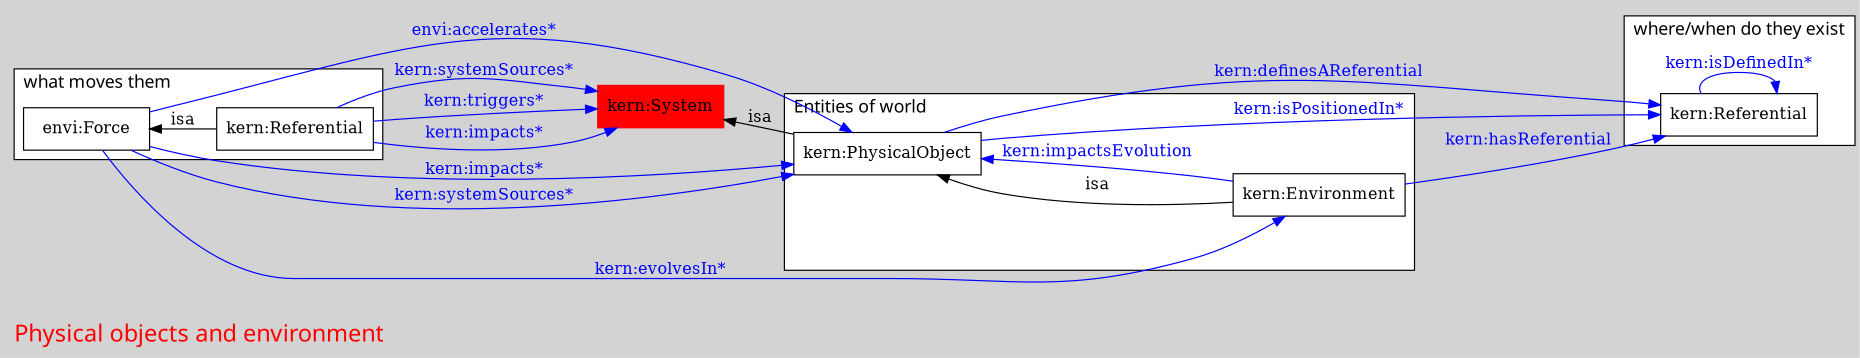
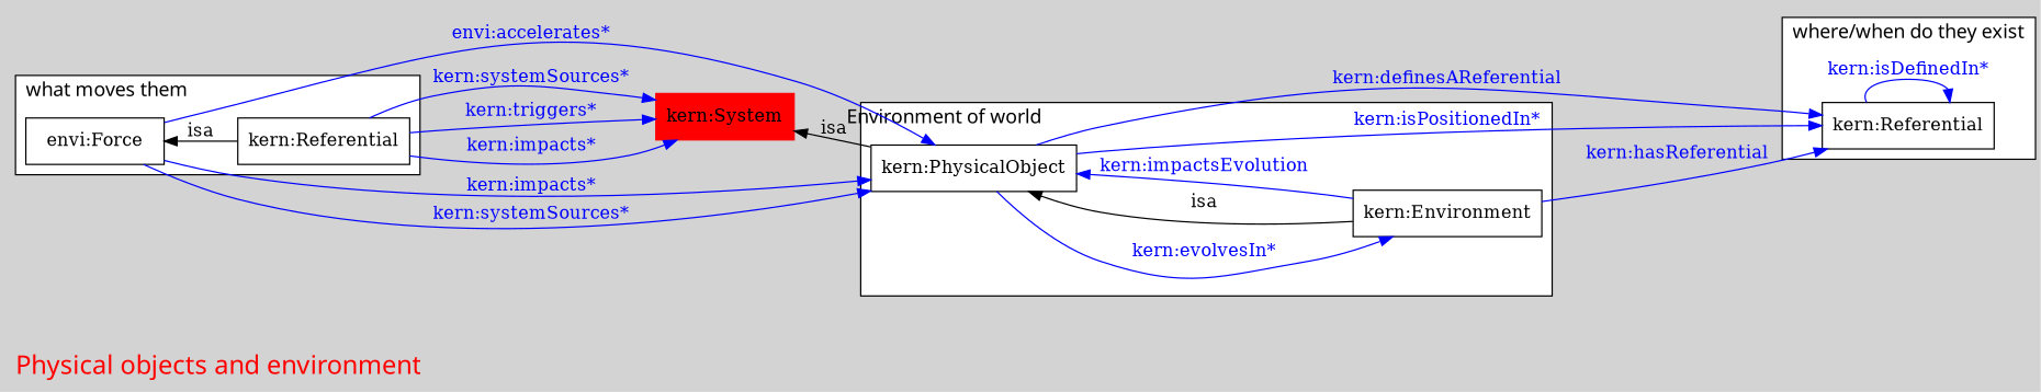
  digraph {
    bgcolor=lightgrey
    fontcolor=red
    fontname="Arial-Bold"
    fontsize=20
    label="Physical objects and environment"
    labeljust=left
    rankdir=LR
    node [color="0.0,0.0,0.0" fontcolor="0.0,0.0,0.0" shape=box]
    edge [color="0.6666667,1.0,1.0" fontcolor="0.6666667,1.0,1.0" style=filled]
    n1 [height=0.5 label="kern:PhysicalObject" width=1.8125]
    n2 [height=0.5 label="kern:Environment" width=1.6944]
    n3 [height=0.5 label="kern:Referential" width=1.4792]
    n4 [height=0.5 label="kern:Referential" width=1.4792]
    n5 [height=0.5 label="envi:Force" width=1.4792]
    n6 [color=red height=0.5 label="kern:System" style=filled width=1.4792]
    subgraph cluster_1 {
      bgcolor=white
      fontcolor=black
      fontsize=15
-     label="Entities of world"
+     label="Environment of world"
      n1
      n2
    }
    subgraph cluster_2 {
      bgcolor=white
      fontcolor=black
      fontsize=15
      label="where/when do they exist"
      n3
    }
    subgraph cluster_3 {
      bgcolor=white
      fontcolor=black
      fontsize=15
      label="what moves them"
      n4
      n5
    }
-   n5 -> n2 [label="kern:evolvesIn*"]
+   n1 -> n2 [label="kern:evolvesIn*"]
    n1 -> n2 [color="0.0,0.0,0.0" dir=back fontcolor="0.0,0.0,0.0" label=isa style=""]
    n1 -> n3 [label="kern:isPositionedIn*"]
    n1 -> n3 [label="kern:definesAReferential"]
    n2 -> n1 [label="kern:impactsEvolution"]
    n2 -> n3 [label="kern:hasReferential"]
    n3 -> n3 [label="kern:isDefinedIn*"]
    n4 -> n6 [label="kern:triggers*"]
    n4 -> n6 [label="kern:impacts*"]
    n4 -> n6 [label="kern:systemSources*"]
    n5 -> n1 [label="envi:accelerates*"]
    n5 -> n1 [label="kern:impacts*"]
    n5 -> n1 [label="kern:systemSources*"]
    n5 -> n4 [color="0.0,0.0,0.0" dir=back fontcolor="0.0,0.0,0.0" label=isa style=""]
    n6 -> n1 [color="0.0,0.0,0.0" dir=back fontcolor="0.0,0.0,0.0" label=isa style=""]
  }
